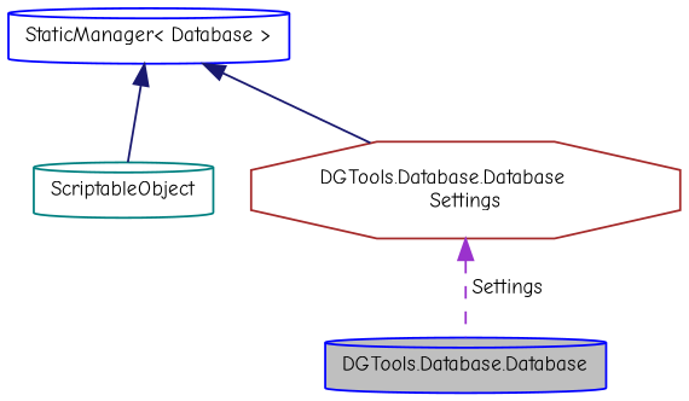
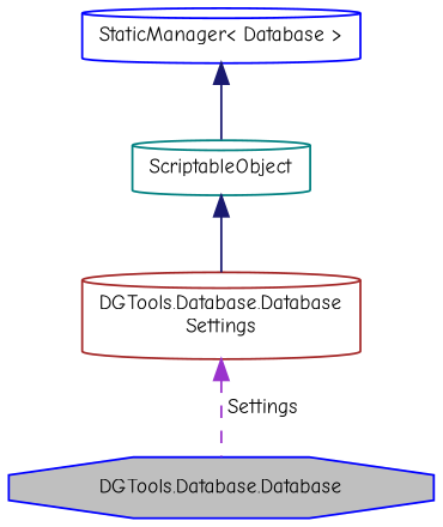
  digraph {
    fontname="Comic Neue"
    node [color=blue fillcolor=white fontname="Comic Neue" fontsize=10 shape=octagon style=filled]
    edge [color=midnightblue dir=back fontname="Comic Neue" fontsize=10 labelfontname=Helvetica labelfontsize=10 style=solid]
-   n1 [fillcolor=grey75 fontcolor=black height=0.2 label="DGTools.Database.Database" shape=cylinder width=0.4]
+   n1 [fillcolor=grey75 fontcolor=black height=0.2 label="DGTools.Database.Database" width=0.4]
    n2 [height=0.2 label="StaticManager\< Database \>" shape=cylinder width=0.4]
    n3 [color=teal height=0.2 label=ScriptableObject shape=cylinder width=0.4]
-   n4 [color=brown height=0.2 label="DGTools.Database.Database\lSettings" width=0.4]
+   n4 [color=brown height=0.2 label="DGTools.Database.Database\lSettings" shape=cylinder width=0.4]
    n2 -> n3
-   n2 -> n4
+   n3 -> n4
    n4 -> n1 [color=darkorchid3 label=" Settings" style=dashed]
  }
